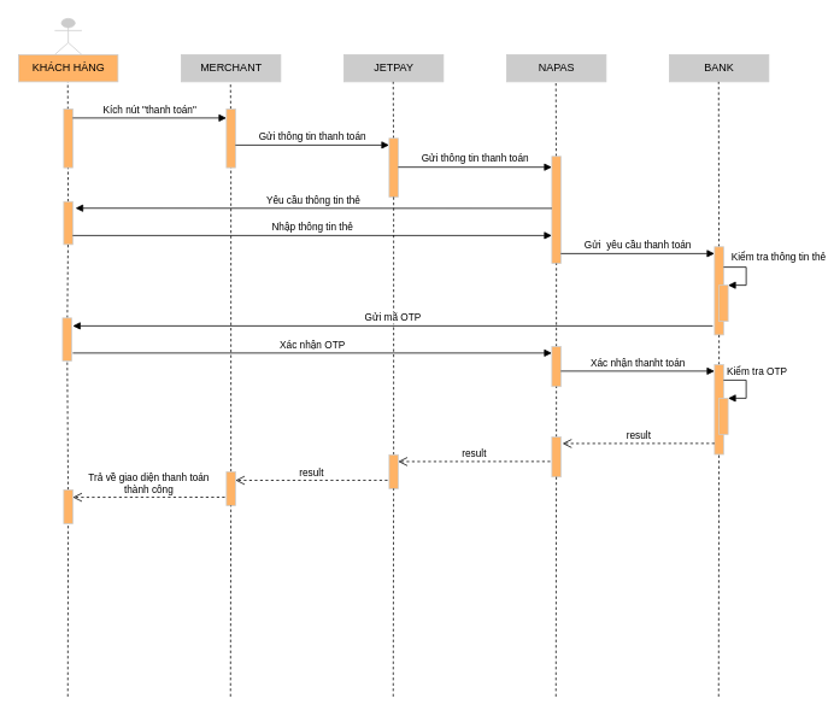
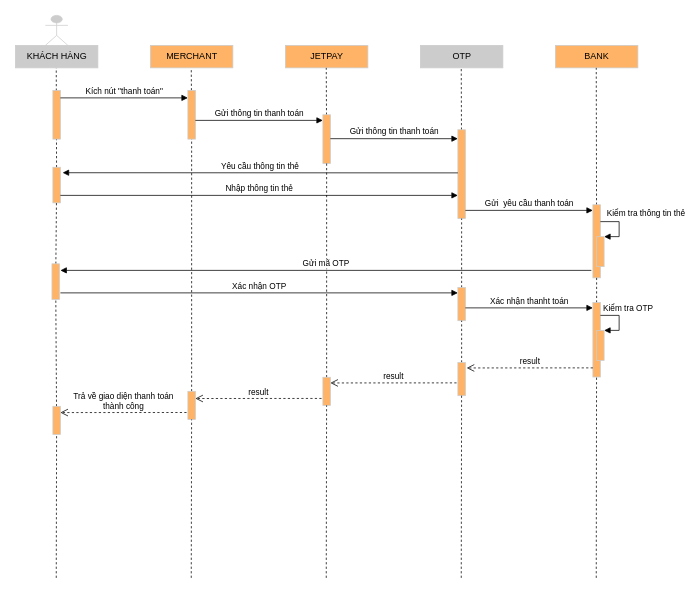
  <mxCell id="0" />
  <mxCell id="1" parent="0" />
- <mxCell id="2" value="MERCHANT" style="html=1;strokeColor=#CCCCCC;fillColor=#CCCCCC;" vertex="1" parent="1"><mxGeometry x="200" y="60" width="110" height="30" as="geometry" /></mxCell>
- <mxCell id="3" value="JETPAY" style="html=1;strokeColor=#CCCCCC;fillColor=#CCCCCC;" vertex="1" parent="1"><mxGeometry x="380" y="60" width="110" height="30" as="geometry" /></mxCell>
- <mxCell id="4" value="NAPAS" style="html=1;strokeColor=#CCCCCC;fillColor=#CCCCCC;" vertex="1" parent="1"><mxGeometry x="560" y="60" width="110" height="30" as="geometry" /></mxCell>
- <mxCell id="5" value="BANK" style="html=1;strokeColor=#CCCCCC;fillColor=#CCCCCC;" vertex="1" parent="1"><mxGeometry x="740" y="60" width="110" height="30" as="geometry" /></mxCell>
+ <mxCell id="2" value="MERCHANT" style="html=1;strokeColor=#CCCCCC;fillColor=#ffb366;" vertex="1" parent="1"><mxGeometry x="200" y="60" width="110" height="30" as="geometry" /></mxCell>
+ <mxCell id="3" value="JETPAY" style="html=1;strokeColor=#CCCCCC;fillColor=#ffb366;" vertex="1" parent="1"><mxGeometry x="380" y="60" width="110" height="30" as="geometry" /></mxCell>
+ <mxCell id="4" value="OTP" style="html=1;strokeColor=#CCCCCC;fillColor=#CCCCCC;" vertex="1" parent="1"><mxGeometry x="560" y="60" width="110" height="30" as="geometry" /></mxCell>
+ <mxCell id="5" value="BANK" style="html=1;strokeColor=#CCCCCC;fillColor=#ffb366;" vertex="1" parent="1"><mxGeometry x="740" y="60" width="110" height="30" as="geometry" /></mxCell>
  <mxCell id="6" value="" style="endArrow=none;dashed=1;html=1;" edge="1" parent="1" source="24"><mxGeometry width="50" height="50" relative="1" as="geometry"><mxPoint x="74.5" y="770" as="sourcePoint" /><mxPoint x="74.5" y="90" as="targetPoint" /></mxGeometry></mxCell>
  <mxCell id="7" value="" style="endArrow=none;dashed=1;html=1;" edge="1" parent="1" source="14"><mxGeometry width="50" height="50" relative="1" as="geometry"><mxPoint x="254.5" y="770" as="sourcePoint" /><mxPoint x="254.5" y="90" as="targetPoint" /></mxGeometry></mxCell>
  <mxCell id="8" value="" style="endArrow=none;dashed=1;html=1;" edge="1" parent="1" source="18"><mxGeometry width="50" height="50" relative="1" as="geometry"><mxPoint x="434.5" y="770" as="sourcePoint" /><mxPoint x="434.5" y="90" as="targetPoint" /></mxGeometry></mxCell>
  <mxCell id="9" value="" style="endArrow=none;dashed=1;html=1;" edge="1" parent="1" source="20"><mxGeometry width="50" height="50" relative="1" as="geometry"><mxPoint x="614.5" y="770" as="sourcePoint" /><mxPoint x="614.5" y="90" as="targetPoint" /></mxGeometry></mxCell>
  <mxCell id="10" value="" style="endArrow=none;dashed=1;html=1;" edge="1" parent="1" source="28"><mxGeometry width="50" height="50" relative="1" as="geometry"><mxPoint x="794.5" y="770" as="sourcePoint" /><mxPoint x="794.5" y="90" as="targetPoint" /></mxGeometry></mxCell>
  <mxCell id="11" value="" style="shape=umlActor;verticalLabelPosition=bottom;verticalAlign=top;html=1;strokeColor=#CCCCCC;fillColor=#CCCCCC;" vertex="1" parent="1"><mxGeometry x="60" y="20" width="30" height="40" as="geometry" /></mxCell>
- <mxCell id="12" value="KHÁCH HÀNG" style="html=1;strokeColor=#CCCCCC;fillColor=#ffb366;" vertex="1" parent="1"><mxGeometry x="20" y="60" width="110" height="30" as="geometry" /></mxCell>
+ <mxCell id="12" value="KHÁCH HÀNG" style="html=1;strokeColor=#CCCCCC;fillColor=#CCCCCC;" vertex="1" parent="1"><mxGeometry x="20" y="60" width="110" height="30" as="geometry" /></mxCell>
  <mxCell id="13" value="" style="rounded=0;whiteSpace=wrap;html=1;strokeColor=#CCCCCC;rotation=90;fillColor=#FFB366;" vertex="1" parent="1"><mxGeometry x="42.5" y="147.5" width="65" height="10" as="geometry" /></mxCell>
  <mxCell id="14" value="" style="rounded=0;whiteSpace=wrap;html=1;strokeColor=#CCCCCC;rotation=90;fillColor=#FFB366;" vertex="1" parent="1"><mxGeometry x="222.5" y="147.5" width="65" height="10" as="geometry" /></mxCell>
  <mxCell id="15" value="" style="endArrow=none;dashed=1;html=1;" edge="1" parent="1" source="49" target="14"><mxGeometry width="50" height="50" relative="1" as="geometry"><mxPoint x="254.5" y="770" as="sourcePoint" /><mxPoint x="254.5" y="90" as="targetPoint" /></mxGeometry></mxCell>
  <mxCell id="16" value="Kích nút &quot;thanh toán&quot;" style="html=1;verticalAlign=bottom;endArrow=block;entryX=0.154;entryY=1;entryDx=0;entryDy=0;entryPerimeter=0;" edge="1" parent="1" target="14"><mxGeometry width="80" relative="1" as="geometry"><mxPoint x="80" y="130" as="sourcePoint" /><mxPoint x="240" y="130" as="targetPoint" /></mxGeometry></mxCell>
  <mxCell id="17" value="Gửi thông tin thanh toán" style="html=1;verticalAlign=bottom;endArrow=block;entryX=0.154;entryY=1;entryDx=0;entryDy=0;entryPerimeter=0;" edge="1" parent="1"><mxGeometry width="80" relative="1" as="geometry"><mxPoint x="260" y="160" as="sourcePoint" /><mxPoint x="430" y="160.01" as="targetPoint" /></mxGeometry></mxCell>
  <mxCell id="18" value="" style="rounded=0;whiteSpace=wrap;html=1;strokeColor=#CCCCCC;rotation=90;fillColor=#FFB366;" vertex="1" parent="1"><mxGeometry x="402.5" y="180" width="65" height="10" as="geometry" /></mxCell>
  <mxCell id="19" value="" style="endArrow=none;dashed=1;html=1;" edge="1" parent="1" source="47" target="18"><mxGeometry width="50" height="50" relative="1" as="geometry"><mxPoint x="434.5" y="770" as="sourcePoint" /><mxPoint x="434.5" y="90" as="targetPoint" /></mxGeometry></mxCell>
  <mxCell id="20" value="" style="rounded=0;whiteSpace=wrap;html=1;strokeColor=#CCCCCC;rotation=90;fillColor=#FFB366;" vertex="1" parent="1"><mxGeometry x="555.79" y="226.72" width="118.43" height="10" as="geometry" /></mxCell>
  <mxCell id="21" value="" style="endArrow=none;dashed=1;html=1;" edge="1" parent="1" source="35" target="20"><mxGeometry width="50" height="50" relative="1" as="geometry"><mxPoint x="614.5" y="770" as="sourcePoint" /><mxPoint x="614.5" y="90" as="targetPoint" /></mxGeometry></mxCell>
  <mxCell id="22" value="Gửi thông tin thanh toán" style="html=1;verticalAlign=bottom;endArrow=block;entryX=0.154;entryY=1;entryDx=0;entryDy=0;entryPerimeter=0;" edge="1" parent="1"><mxGeometry width="80" relative="1" as="geometry"><mxPoint x="440" y="184.41" as="sourcePoint" /><mxPoint x="610" y="184.42" as="targetPoint" /></mxGeometry></mxCell>
  <mxCell id="23" value="Yêu cầu thông tin thẻ" style="html=1;verticalAlign=bottom;endArrow=block;entryX=0.097;entryY=-0.3;entryDx=0;entryDy=0;entryPerimeter=0;" edge="1" parent="1"><mxGeometry width="80" relative="1" as="geometry"><mxPoint x="610" y="230" as="sourcePoint" /><mxPoint x="83" y="229.805" as="targetPoint" /></mxGeometry></mxCell>
  <mxCell id="24" value="" style="rounded=0;whiteSpace=wrap;html=1;strokeColor=#CCCCCC;rotation=90;fillColor=#FFB366;" vertex="1" parent="1"><mxGeometry x="51.25" y="241.25" width="47.5" height="10" as="geometry" /></mxCell>
  <mxCell id="25" value="" style="endArrow=none;dashed=1;html=1;" edge="1" parent="1" source="33" target="24"><mxGeometry width="50" height="50" relative="1" as="geometry"><mxPoint x="74.5" y="770" as="sourcePoint" /><mxPoint x="74.5" y="90" as="targetPoint" /></mxGeometry></mxCell>
  <mxCell id="26" value="Nhập thông tin thẻ" style="html=1;verticalAlign=bottom;endArrow=block;" edge="1" parent="1"><mxGeometry width="80" relative="1" as="geometry"><mxPoint x="80" y="260" as="sourcePoint" /><mxPoint x="610" y="260" as="targetPoint" /></mxGeometry></mxCell>
  <mxCell id="27" value="Gửi&amp;nbsp; yêu cầu thanh toán" style="html=1;verticalAlign=bottom;endArrow=block;entryX=0.154;entryY=1;entryDx=0;entryDy=0;entryPerimeter=0;" edge="1" parent="1"><mxGeometry width="80" relative="1" as="geometry"><mxPoint x="620" y="280" as="sourcePoint" /><mxPoint x="790" y="280.01" as="targetPoint" /></mxGeometry></mxCell>
  <mxCell id="28" value="" style="rounded=0;whiteSpace=wrap;html=1;strokeColor=#CCCCCC;rotation=90;fillColor=#FFB366;" vertex="1" parent="1"><mxGeometry x="746.25" y="316.25" width="97.5" height="10" as="geometry" /></mxCell>
  <mxCell id="29" value="" style="endArrow=none;dashed=1;html=1;" edge="1" parent="1" source="38" target="28"><mxGeometry width="50" height="50" relative="1" as="geometry"><mxPoint x="794.5" y="770" as="sourcePoint" /><mxPoint x="794.5" y="90" as="targetPoint" /></mxGeometry></mxCell>
  <mxCell id="30" value="" style="html=1;points=[];perimeter=orthogonalPerimeter;strokeColor=#CCCCCC;fillColor=#FFB366;" vertex="1" parent="1"><mxGeometry x="795" y="315.02" width="10" height="40" as="geometry" /></mxCell>
  <mxCell id="31" value="Kiểm tra thông tin thẻ" style="edgeStyle=orthogonalEdgeStyle;html=1;align=left;spacingLeft=2;endArrow=block;rounded=0;entryX=1;entryY=0;" edge="1" target="30" parent="1"><mxGeometry x="-0.846" y="11" relative="1" as="geometry"><mxPoint x="800" y="295.02" as="sourcePoint" /><Array as="points"><mxPoint x="825" y="295.02" /></Array><mxPoint as="offset" /></mxGeometry></mxCell>
  <mxCell id="32" value="Gửi mã OTP" style="html=1;verticalAlign=bottom;endArrow=block;" edge="1" parent="1"><mxGeometry width="80" relative="1" as="geometry"><mxPoint x="788" y="360" as="sourcePoint" /><mxPoint x="80" y="360" as="targetPoint" /></mxGeometry></mxCell>
  <mxCell id="33" value="" style="rounded=0;whiteSpace=wrap;html=1;strokeColor=#CCCCCC;rotation=90;fillColor=#FFB366;" vertex="1" parent="1"><mxGeometry y="370" width="47.5" height="10" as="geometry" x="50" /></mxCell>
  <mxCell id="34" value="" style="endArrow=none;dashed=1;html=1;" edge="1" parent="1" source="52" target="33"><mxGeometry width="50" height="50" relative="1" as="geometry"><mxPoint x="74.5" y="770" as="sourcePoint" /><mxPoint x="74.977" y="270" as="targetPoint" /></mxGeometry></mxCell>
  <mxCell id="35" value="" style="rounded=0;whiteSpace=wrap;html=1;strokeColor=#CCCCCC;rotation=90;fillColor=#FFB366;" vertex="1" parent="1"><mxGeometry x="592.9" y="400" width="44.21" height="10" as="geometry" /></mxCell>
  <mxCell id="36" value="" style="endArrow=none;dashed=1;html=1;" edge="1" parent="1" source="43" target="35"><mxGeometry width="50" height="50" relative="1" as="geometry"><mxPoint x="614.5" y="770" as="sourcePoint" /><mxPoint x="614.949" y="290.935" as="targetPoint" /></mxGeometry></mxCell>
  <mxCell id="37" value="Xác nhận OTP" style="html=1;verticalAlign=bottom;endArrow=block;" edge="1" parent="1"><mxGeometry width="80" relative="1" as="geometry"><mxPoint x="80" y="390" as="sourcePoint" /><mxPoint x="610" y="390" as="targetPoint" /></mxGeometry></mxCell>
  <mxCell id="38" value="" style="rounded=0;whiteSpace=wrap;html=1;strokeColor=#CCCCCC;rotation=90;fillColor=#FFB366;" vertex="1" parent="1"><mxGeometry x="745.35" y="447.55" width="99.28" height="10" as="geometry" /></mxCell>
  <mxCell id="39" value="" style="endArrow=none;dashed=1;html=1;" edge="1" parent="1" target="38"><mxGeometry width="50" height="50" relative="1" as="geometry"><mxPoint x="794.5" y="770" as="sourcePoint" /><mxPoint x="794.946" y="370" as="targetPoint" /></mxGeometry></mxCell>
  <mxCell id="40" value="Xác nhận thanht toán" style="html=1;verticalAlign=bottom;endArrow=block;entryX=0.154;entryY=1;entryDx=0;entryDy=0;entryPerimeter=0;" edge="1" parent="1"><mxGeometry width="80" relative="1" as="geometry"><mxPoint x="620" y="410" as="sourcePoint" /><mxPoint x="790" y="410.01" as="targetPoint" /></mxGeometry></mxCell>
  <mxCell id="41" value="" style="html=1;points=[];perimeter=orthogonalPerimeter;strokeColor=#CCCCCC;fillColor=#FFB366;" vertex="1" parent="1"><mxGeometry x="795" y="440" width="10" height="40" as="geometry" /></mxCell>
  <mxCell id="42" value="Kiểm tra OTP" style="edgeStyle=orthogonalEdgeStyle;html=1;align=left;spacingLeft=2;endArrow=block;rounded=0;entryX=1;entryY=0;" edge="1" target="41" parent="1"><mxGeometry x="-1" y="10" relative="1" as="geometry"><mxPoint x="800" y="420" as="sourcePoint" /><Array as="points"><mxPoint x="825" y="420" /></Array><mxPoint as="offset" /></mxGeometry></mxCell>
  <mxCell id="43" value="" style="rounded=0;whiteSpace=wrap;html=1;strokeColor=#CCCCCC;rotation=90;fillColor=#FFB366;" vertex="1" parent="1"><mxGeometry x="592.9" y="500" width="44.21" height="10" as="geometry" /></mxCell>
  <mxCell id="44" value="" style="endArrow=none;dashed=1;html=1;" edge="1" parent="1" target="43"><mxGeometry width="50" height="50" relative="1" as="geometry"><mxPoint x="614.5" y="770" as="sourcePoint" /><mxPoint x="614.974" y="427.105" as="targetPoint" /></mxGeometry></mxCell>
  <mxCell id="45" value="result" style="html=1;verticalAlign=bottom;endArrow=open;dashed=1;endSize=8;entryX=0.163;entryY=-0.176;entryDx=0;entryDy=0;entryPerimeter=0;" edge="1" parent="1" target="43"><mxGeometry relative="1" as="geometry"><mxPoint x="790" y="490" as="sourcePoint" /><mxPoint x="630" y="490" as="targetPoint" /></mxGeometry></mxCell>
  <mxCell id="46" value="result" style="html=1;verticalAlign=bottom;endArrow=open;dashed=1;endSize=8;entryX=0.163;entryY=-0.176;entryDx=0;entryDy=0;entryPerimeter=0;" edge="1" parent="1"><mxGeometry relative="1" as="geometry"><mxPoint x="608.24" y="510" as="sourcePoint" /><mxPoint x="440.005" y="510.101" as="targetPoint" /></mxGeometry></mxCell>
  <mxCell id="47" value="" style="rounded=0;whiteSpace=wrap;html=1;strokeColor=#CCCCCC;rotation=90;fillColor=#FFB366;" vertex="1" parent="1"><mxGeometry x="416.25" y="516.25" width="37.5" height="10" as="geometry" /></mxCell>
  <mxCell id="48" value="" style="endArrow=none;dashed=1;html=1;" edge="1" parent="1" target="47"><mxGeometry width="50" height="50" relative="1" as="geometry"><mxPoint x="434.5" y="770" as="sourcePoint" /><mxPoint x="434.972" y="217.5" as="targetPoint" /></mxGeometry></mxCell>
  <mxCell id="49" value="" style="rounded=0;whiteSpace=wrap;html=1;strokeColor=#CCCCCC;rotation=90;fillColor=#FFB366;" vertex="1" parent="1"><mxGeometry x="236.25" y="535" width="37.5" height="10" as="geometry" /></mxCell>
  <mxCell id="50" value="" style="endArrow=none;dashed=1;html=1;" edge="1" parent="1" target="49"><mxGeometry width="50" height="50" relative="1" as="geometry"><mxPoint x="254.5" y="770" as="sourcePoint" /><mxPoint x="254.974" y="185" as="targetPoint" /></mxGeometry></mxCell>
  <mxCell id="51" value="result" style="html=1;verticalAlign=bottom;endArrow=open;dashed=1;endSize=8;entryX=0.163;entryY=-0.176;entryDx=0;entryDy=0;entryPerimeter=0;" edge="1" parent="1"><mxGeometry relative="1" as="geometry"><mxPoint x="428.23" y="530.75" as="sourcePoint" /><mxPoint x="259.995" y="530.851" as="targetPoint" /></mxGeometry></mxCell>
  <mxCell id="52" value="" style="rounded=0;whiteSpace=wrap;html=1;strokeColor=#CCCCCC;rotation=90;fillColor=#FFB366;" vertex="1" parent="1"><mxGeometry x="56.25" y="555" width="37.5" height="10" as="geometry" /></mxCell>
  <mxCell id="53" value="" style="endArrow=none;dashed=1;html=1;" edge="1" parent="1" target="52"><mxGeometry width="50" height="50" relative="1" as="geometry"><mxPoint x="74.5" y="770" as="sourcePoint" /><mxPoint x="73.795" y="398.75" as="targetPoint" /></mxGeometry></mxCell>
  <mxCell id="54" value="Trả về giao diện thanh toán &lt;br&gt;thành công" style="html=1;verticalAlign=bottom;endArrow=open;dashed=1;endSize=8;entryX=0.163;entryY=-0.176;entryDx=0;entryDy=0;entryPerimeter=0;" edge="1" parent="1"><mxGeometry relative="1" as="geometry"><mxPoint x="248.24" y="549.5" as="sourcePoint" /><mxPoint x="80.005" y="549.601" as="targetPoint" /></mxGeometry></mxCell>
